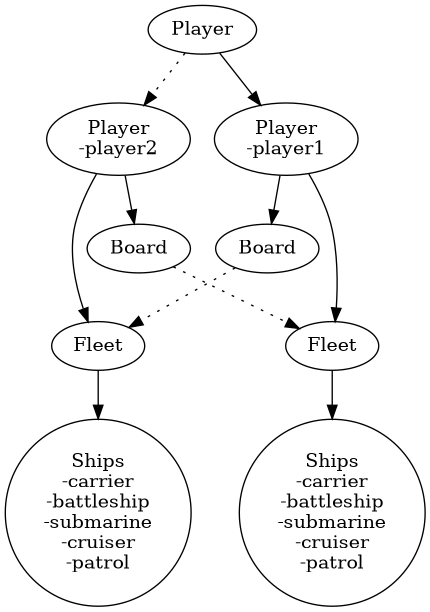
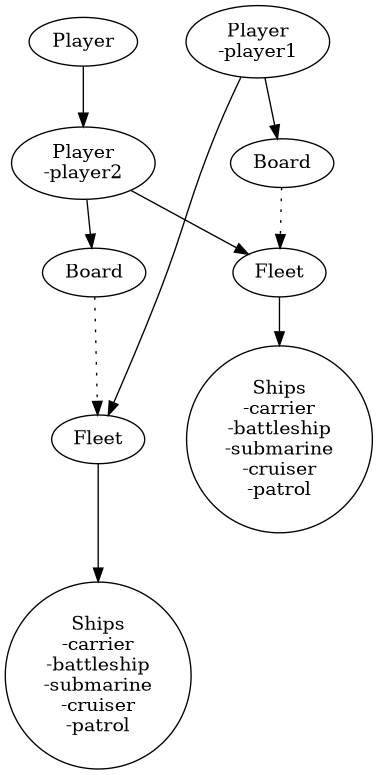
  digraph {
    node [shape=ellipse]
    n1 [label=Player]
    n2 [label="Player\n-player1"]
    n3 [label="Player\n-player2"]
    n4 [label=Board]
    n5 [label=Fleet]
    n6 [label=Board]
    n7 [label=Fleet]
    n8 [label="Ships\n-carrier\n-battleship\n-submarine\n-cruiser\n-patrol"]
    n9 [label="Ships\n-carrier\n-battleship\n-submarine\n-cruiser\n-patrol"]
-   n1 -> n2
-   n1 -> n3 [style=dotted]
+   n1 -> n3
    n2 -> n4
    n2 -> n5
    n3 -> n6
    n3 -> n7
    n4 -> n7 [style=dotted]
    n5 -> n8
    n6 -> n5 [style=dotted]
    n7 -> n9
  }
